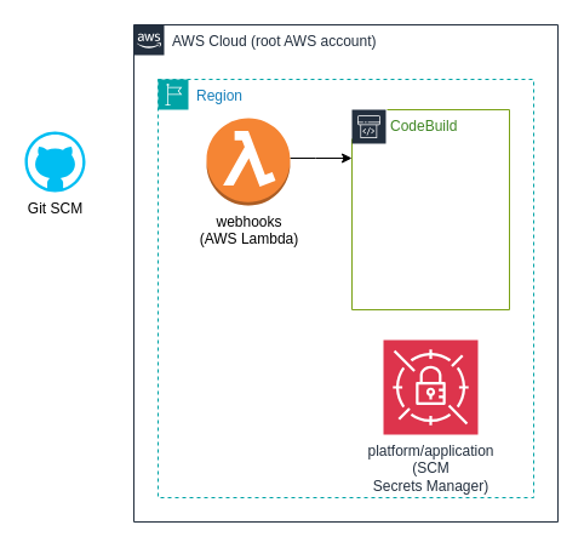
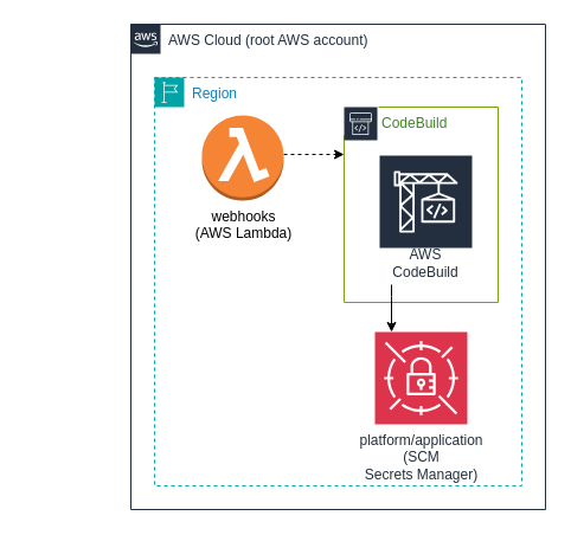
  <mxCell id="0" />
  <mxCell id="1" parent="0" />
  <mxCell id="2" value="AWS Cloud (root AWS account)" style="points=[[0,0],[0.25,0],[0.5,0],[0.75,0],[1,0],[1,0.25],[1,0.5],[1,0.75],[1,1],[0.75,1],[0.5,1],[0.25,1],[0,1],[0,0.75],[0,0.5],[0,0.25]];outlineConnect=0;gradientColor=none;html=1;whiteSpace=wrap;fontSize=12;fontStyle=0;container=1;pointerEvents=0;collapsible=0;recursiveResize=0;shape=mxgraph.aws4.group;grIcon=mxgraph.aws4.group_aws_cloud_alt;strokeColor=#232F3E;fillColor=none;verticalAlign=top;align=left;spacingLeft=30;fontColor=#232F3E;dashed=0;" vertex="1" parent="1"><mxGeometry x="110" y="20" width="350" height="410" as="geometry" /></mxCell>
  <mxCell id="3" value="Region" style="points=[[0,0],[0.25,0],[0.5,0],[0.75,0],[1,0],[1,0.25],[1,0.5],[1,0.75],[1,1],[0.75,1],[0.5,1],[0.25,1],[0,1],[0,0.75],[0,0.5],[0,0.25]];outlineConnect=0;gradientColor=none;html=1;whiteSpace=wrap;fontSize=12;fontStyle=0;container=1;pointerEvents=0;collapsible=0;recursiveResize=0;shape=mxgraph.aws4.group;grIcon=mxgraph.aws4.group_region;strokeColor=#00A4A6;fillColor=none;verticalAlign=top;align=left;spacingLeft=30;fontColor=#147EBA;dashed=1;" vertex="1" parent="2"><mxGeometry x="20" y="45" width="310" height="345" as="geometry" /></mxCell>
  <mxCell id="4" value="CodeBuild" style="points=[[0,0],[0.25,0],[0.5,0],[0.75,0],[1,0],[1,0.25],[1,0.5],[1,0.75],[1,1],[0.75,1],[0.5,1],[0.25,1],[0,1],[0,0.75],[0,0.5],[0,0.25]];outlineConnect=0;gradientColor=none;html=1;whiteSpace=wrap;fontSize=12;fontStyle=0;container=1;pointerEvents=0;collapsible=0;recursiveResize=0;shape=mxgraph.aws4.group;grIcon=mxgraph.aws4.group_iot_greengrass;strokeColor=#7AA116;fillColor=none;verticalAlign=top;align=left;spacingLeft=30;fontColor=#3F8624;dashed=0;" vertex="1" parent="3"><mxGeometry x="160" y="25" width="130" height="165" as="geometry" /></mxCell>
  <mxCell id="5" value="" style="sketch=0;outlineConnect=0;fontColor=#232F3E;gradientColor=none;strokeColor=#ffffff;fillColor=#232F3E;dashed=0;verticalLabelPosition=middle;verticalAlign=bottom;align=center;html=1;whiteSpace=wrap;fontSize=10;fontStyle=1;spacing=3;shape=mxgraph.aws4.productIcon;prIcon=mxgraph.aws4.codepipeline;" vertex="1" parent="4"><mxGeometry x="-1" y="-1" width="30" height="25" as="geometry" /></mxCell>
- <mxCell id="7" style="edgeStyle=orthogonalEdgeStyle;rounded=0;orthogonalLoop=1;jettySize=auto;html=1;" edge="1" parent="3" source="8" target="4"><mxGeometry relative="1" as="geometry"><Array as="points"><mxPoint x="130" y="65" /><mxPoint x="130" y="65" /></Array></mxGeometry></mxCell>
+ <mxCell id="6" value="&lt;font style=&quot;font-size: 12px;&quot;&gt;AWS CodeBuild&lt;/font&gt;" style="sketch=0;outlineConnect=0;fontColor=#232F3E;gradientColor=none;strokeColor=#ffffff;fillColor=#232F3E;dashed=0;verticalLabelPosition=middle;verticalAlign=bottom;align=center;html=1;whiteSpace=wrap;fontSize=12;fontStyle=0;spacing=3;shape=mxgraph.aws4.productIcon;prIcon=mxgraph.aws4.codebuild;" vertex="1" parent="4"><mxGeometry x="29" y="40" width="80" height="110" as="geometry" /></mxCell>
+ <mxCell id="7" style="edgeStyle=orthogonalEdgeStyle;rounded=0;orthogonalLoop=1;jettySize=auto;html=1;dashed=1;" edge="1" parent="3" source="8" target="4"><mxGeometry relative="1" as="geometry"><Array as="points"><mxPoint x="130" y="65" /><mxPoint x="130" y="65" /></Array></mxGeometry></mxCell>
  <mxCell id="8" value="webhooks&lt;br&gt;(AWS Lambda)" style="outlineConnect=0;dashed=0;verticalLabelPosition=bottom;verticalAlign=top;align=center;html=1;shape=mxgraph.aws3.lambda_function;fillColor=#F58534;gradientColor=none;" vertex="1" parent="3"><mxGeometry x="40" y="32" width="69" height="72" as="geometry" /></mxCell>
+ <mxCell id="9" style="edgeStyle=orthogonalEdgeStyle;rounded=0;orthogonalLoop=1;jettySize=auto;html=1;" edge="1" parent="3" source="6" target="10"><mxGeometry relative="1" as="geometry"><mxPoint x="200" y="215" as="targetPoint" /><Array as="points"><mxPoint x="200" y="185" /><mxPoint x="200" y="185" /></Array></mxGeometry></mxCell>
  <mxCell id="10" value="platform/application&lt;br&gt;(SCM &lt;br&gt;Secrets Manager)" style="sketch=0;points=[[0,0,0],[0.25,0,0],[0.5,0,0],[0.75,0,0],[1,0,0],[0,1,0],[0.25,1,0],[0.5,1,0],[0.75,1,0],[1,1,0],[0,0.25,0],[0,0.5,0],[0,0.75,0],[1,0.25,0],[1,0.5,0],[1,0.75,0]];outlineConnect=0;fontColor=#232F3E;fillColor=#DD344C;strokeColor=#ffffff;dashed=0;verticalLabelPosition=bottom;verticalAlign=top;align=center;html=1;fontSize=12;fontStyle=0;aspect=fixed;shape=mxgraph.aws4.resourceIcon;resIcon=mxgraph.aws4.secrets_manager;" vertex="1" parent="3"><mxGeometry x="186" y="215" width="78" height="78" as="geometry" /></mxCell>
- <mxCell id="11" value="Git SCM" style="verticalLabelPosition=bottom;html=1;verticalAlign=top;align=center;strokeColor=none;fillColor=#00BEF2;shape=mxgraph.azure.github_code;pointerEvents=1;" vertex="1" parent="1"><mxGeometry x="20" y="108" width="50" height="50" as="geometry" /></mxCell>
  <mxCell id="12" style="edgeStyle=orthogonalEdgeStyle;rounded=0;orthogonalLoop=1;jettySize=auto;html=1;exitX=0.5;exitY=1;exitDx=0;exitDy=0;" edge="1" parent="1" source="2" target="2"><mxGeometry relative="1" as="geometry" /></mxCell>
